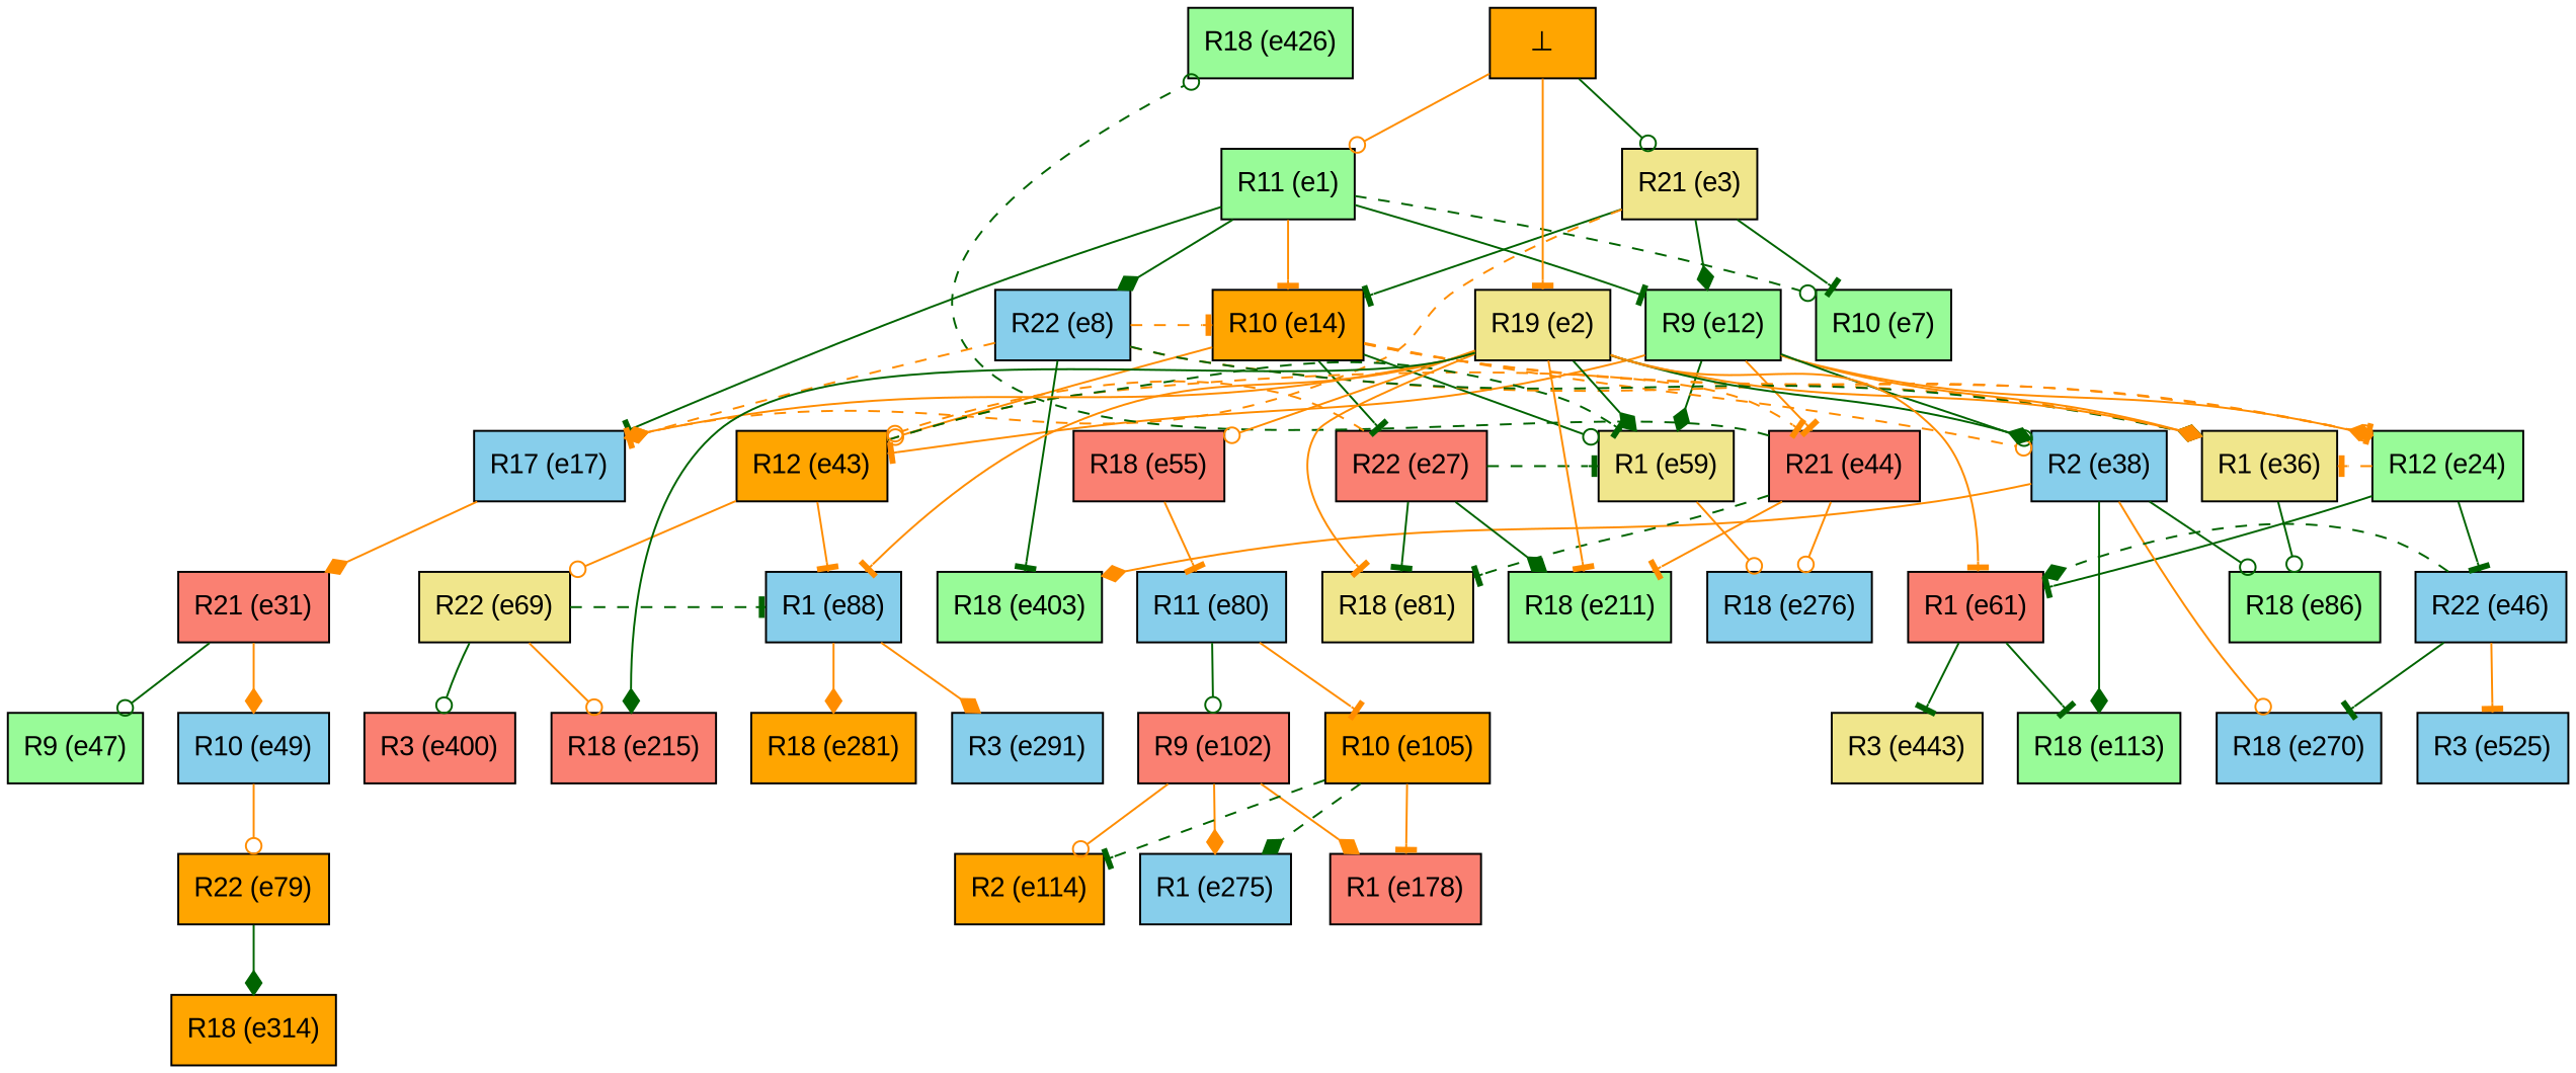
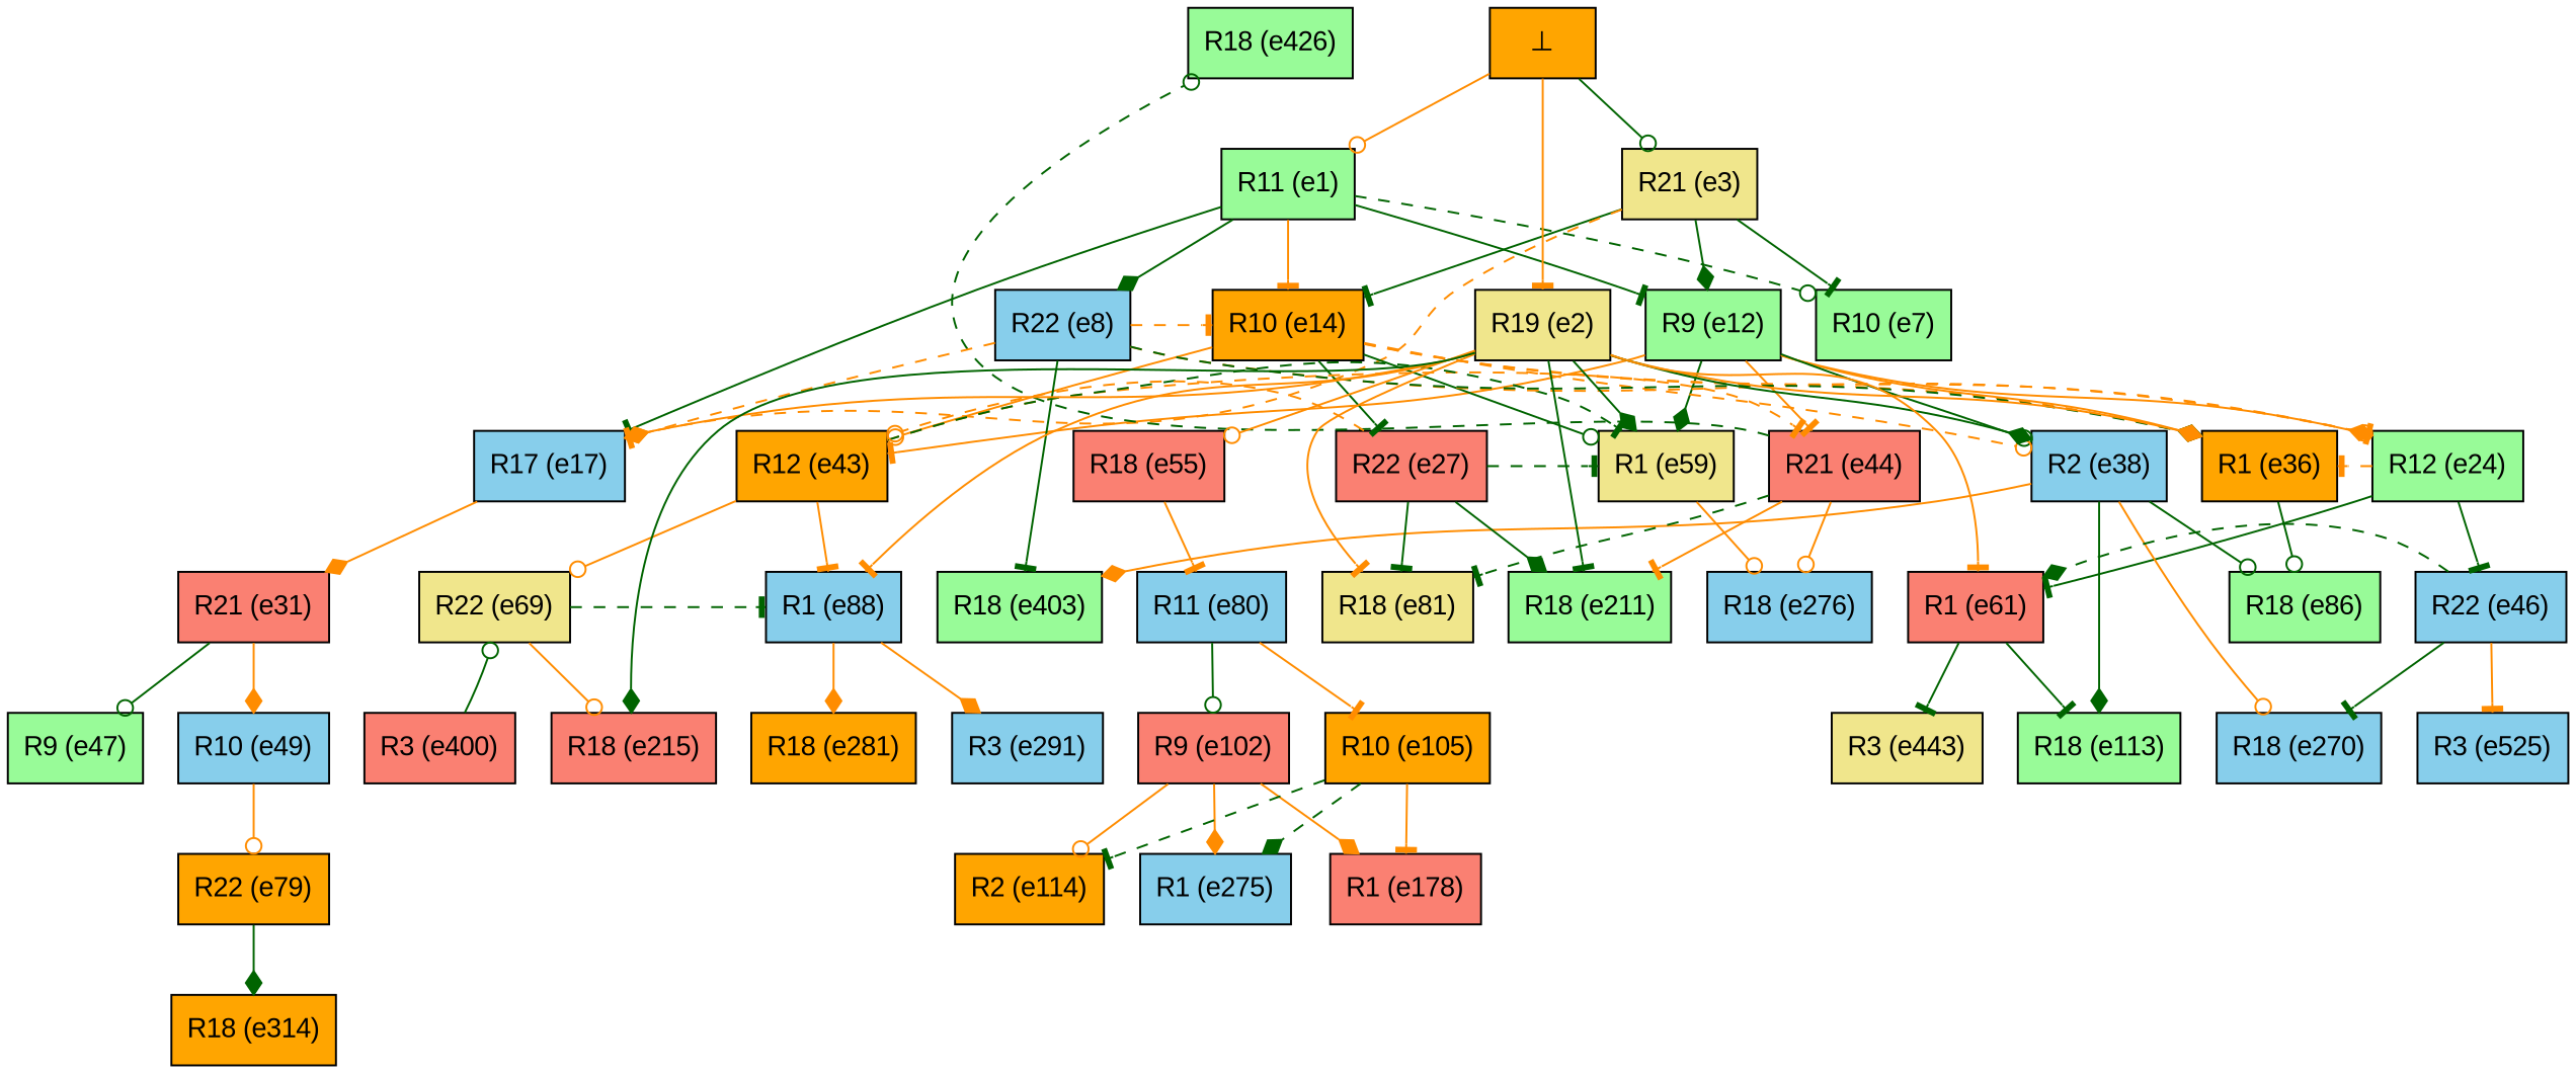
  digraph {
    fontname="Liberation Sans"
    node [color=black fillcolor=skyblue fontname="Liberation Sans" shape=box style=filled]
    edge [arrowhead=tee color=darkorange fontname="Liberation Sans"]
    n1 [fillcolor=khaki label="R21 (e3)"]
    n2 [fillcolor=palegreen label="R10 (e7)"]
    n3 [fillcolor=palegreen label="R9 (e12)"]
    n4 [fillcolor=orange label="R10 (e14)"]
    n5 [label="R17 (e17)"]
    n6 [fillcolor=palegreen label="R12 (e24)"]
-   n7 [fillcolor=khaki label="R1 (e36)"]
+   n7 [fillcolor=orange label="R1 (e36)"]
    n8 [label="R2 (e38)"]
    n9 [fillcolor=orange label="R12 (e43)"]
    n10 [fillcolor=salmon label="R21 (e44)"]
    n11 [fillcolor=khaki label="R1 (e59)"]
    n12 [fillcolor=salmon label="R22 (e27)"]
    n13 [fillcolor=salmon label="R21 (e31)"]
    n14 [fillcolor=palegreen label="R11 (e1)"]
    n15 [label="R22 (e8)"]
    n16 [fillcolor=palegreen label="R18 (e403)"]
    n17 [fillcolor=salmon label="R1 (e61)"]
    n18 [label="R22 (e46)"]
    n19 [fillcolor=palegreen label="R18 (e86)"]
    n20 [fillcolor=palegreen label="R18 (e113)"]
    n21 [label="R18 (e270)"]
    n22 [label="R1 (e88)"]
    n23 [fillcolor=khaki label="R22 (e69)"]
    n24 [fillcolor=khaki label="R18 (e81)"]
    n25 [fillcolor=palegreen label="R18 (e211)"]
    n26 [label="R18 (e276)"]
    n27 [fillcolor=palegreen label="R18 (e426)"]
    n28 [fillcolor=salmon label="R18 (e55)"]
    n29 [label="R11 (e80)"]
    n30 [fillcolor=palegreen label="R9 (e47)"]
    n31 [label="R10 (e49)"]
    n32 [fillcolor=khaki label="R19 (e2)"]
    n33 [fillcolor=salmon label="R18 (e215)"]
    n34 [fillcolor=khaki label="R3 (e443)"]
    n35 [fillcolor=orange label="R18 (e281)"]
    n36 [label="R3 (e291)"]
    n37 [label="R3 (e525)"]
    n38 [fillcolor=orange label="R22 (e79)"]
    n39 [fillcolor=salmon label="R3 (e400)"]
    n40 [fillcolor=orange label="R18 (e314)"]
    n41 [fillcolor=salmon label="R9 (e102)"]
    n42 [fillcolor=orange label="R10 (e105)"]
    n43 [fillcolor=orange label="R2 (e114)"]
    n44 [fillcolor=salmon label="R1 (e178)"]
    n45 [label="R1 (e275)"]
    n46 [fillcolor=orange label="⊥" color=""]
    n1 -> n2 [color=darkgreen]
    n1 -> n3 [arrowhead=diamond color=darkgreen]
    n1 -> n4 [color=darkgreen]
    n1 -> n5 [arrowhead=diamond constraint=false style=dashed]
    n3 -> n6 [arrowhead=diamond]
    n3 -> n7 [arrowhead=diamond]
    n3 -> n8 [arrowhead=odot color=darkgreen]
    n3 -> n9
    n3 -> n10
    n3 -> n11 [arrowhead=diamond color=darkgreen]
    n4 -> n6 [arrowhead=odot constraint=false style=dashed]
    n4 -> n7 [arrowhead=diamond constraint=false style=dashed]
    n4 -> n8 [arrowhead=odot constraint=false style=dashed]
    n4 -> n9 [arrowhead=odot]
    n4 -> n11 [arrowhead=odot color=darkgreen]
    n4 -> n12 [color=darkgreen]
    n5 -> n13 [arrowhead=diamond]
    n6 -> n7 [constraint=false style=dashed]
    n6 -> n17 [color=darkgreen]
    n6 -> n18 [color=darkgreen]
    n7 -> n19 [arrowhead=odot color=darkgreen]
    n8 -> n16 [arrowhead=diamond]
    n8 -> n19 [arrowhead=odot color=darkgreen]
    n8 -> n20 [arrowhead=diamond color=darkgreen]
    n8 -> n21 [arrowhead=odot]
    n9 -> n10 [constraint=false style=dashed]
    n9 -> n11 [color=darkgreen constraint=false style=dashed]
    n9 -> n22
    n9 -> n23 [arrowhead=odot]
    n10 -> n24 [color=darkgreen constraint=false style=dashed]
    n10 -> n25
    n10 -> n26 [arrowhead=odot]
    n10 -> n27 [arrowhead=odot color=darkgreen constraint=false style=dashed]
    n11 -> n26 [arrowhead=odot]
    n12 -> n9 [arrowhead=odot constraint=false style=dashed]
    n12 -> n11 [color=darkgreen constraint=false style=dashed]
    n12 -> n24 [color=darkgreen]
    n12 -> n25 [arrowhead=diamond color=darkgreen]
    n13 -> n30 [arrowhead=odot color=darkgreen]
    n13 -> n31 [arrowhead=diamond]
    n14 -> n2 [arrowhead=odot color=darkgreen constraint=false style=dashed]
    n14 -> n3 [color=darkgreen]
    n14 -> n4
    n14 -> n5 [color=darkgreen]
    n14 -> n15 [arrowhead=diamond color=darkgreen]
    n15 -> n4 [constraint=false style=dashed]
    n15 -> n5 [constraint=false style=dashed]
    n15 -> n6 [constraint=false style=dashed]
    n15 -> n7 [arrowhead=diamond color=darkgreen constraint=false style=dashed]
    n15 -> n16 [color=darkgreen]
    n17 -> n20 [color=darkgreen]
    n17 -> n34 [color=darkgreen]
    n18 -> n17 [arrowhead=diamond color=darkgreen constraint=false style=dashed]
    n18 -> n21 [color=darkgreen]
    n18 -> n37
    n22 -> n35 [arrowhead=diamond]
    n22 -> n36 [arrowhead=diamond]
    n23 -> n22 [color=darkgreen constraint=false style=dashed]
    n23 -> n33 [arrowhead=odot]
-   n23 -> n39 [arrowhead=odot color=darkgreen]
+   n39 -> n23 [arrowhead=odot color=darkgreen]
    n28 -> n29
    n29 -> n41 [arrowhead=odot color=darkgreen]
    n29 -> n42
    n31 -> n38 [arrowhead=odot]
    n32 -> n5 [arrowhead=diamond]
    n32 -> n7 [arrowhead=diamond]
    n32 -> n8 [arrowhead=diamond color=darkgreen]
    n32 -> n11 [arrowhead=diamond color=darkgreen]
    n32 -> n17
    n32 -> n22
    n32 -> n24
-   n32 -> n25
+   n32 -> n25 [color=darkgreen]
    n32 -> n28 [arrowhead=odot]
    n32 -> n33 [arrowhead=diamond color=darkgreen]
    n38 -> n40 [arrowhead=diamond color=darkgreen]
    n41 -> n43 [arrowhead=odot]
    n41 -> n44 [arrowhead=diamond]
    n41 -> n45 [arrowhead=diamond]
    n42 -> n43 [color=darkgreen constraint=false style=dashed]
    n42 -> n44
    n42 -> n45 [arrowhead=diamond color=darkgreen constraint=false style=dashed]
    n46 -> n1 [arrowhead=odot color=darkgreen]
    n46 -> n14 [arrowhead=odot]
    n46 -> n32
  }
